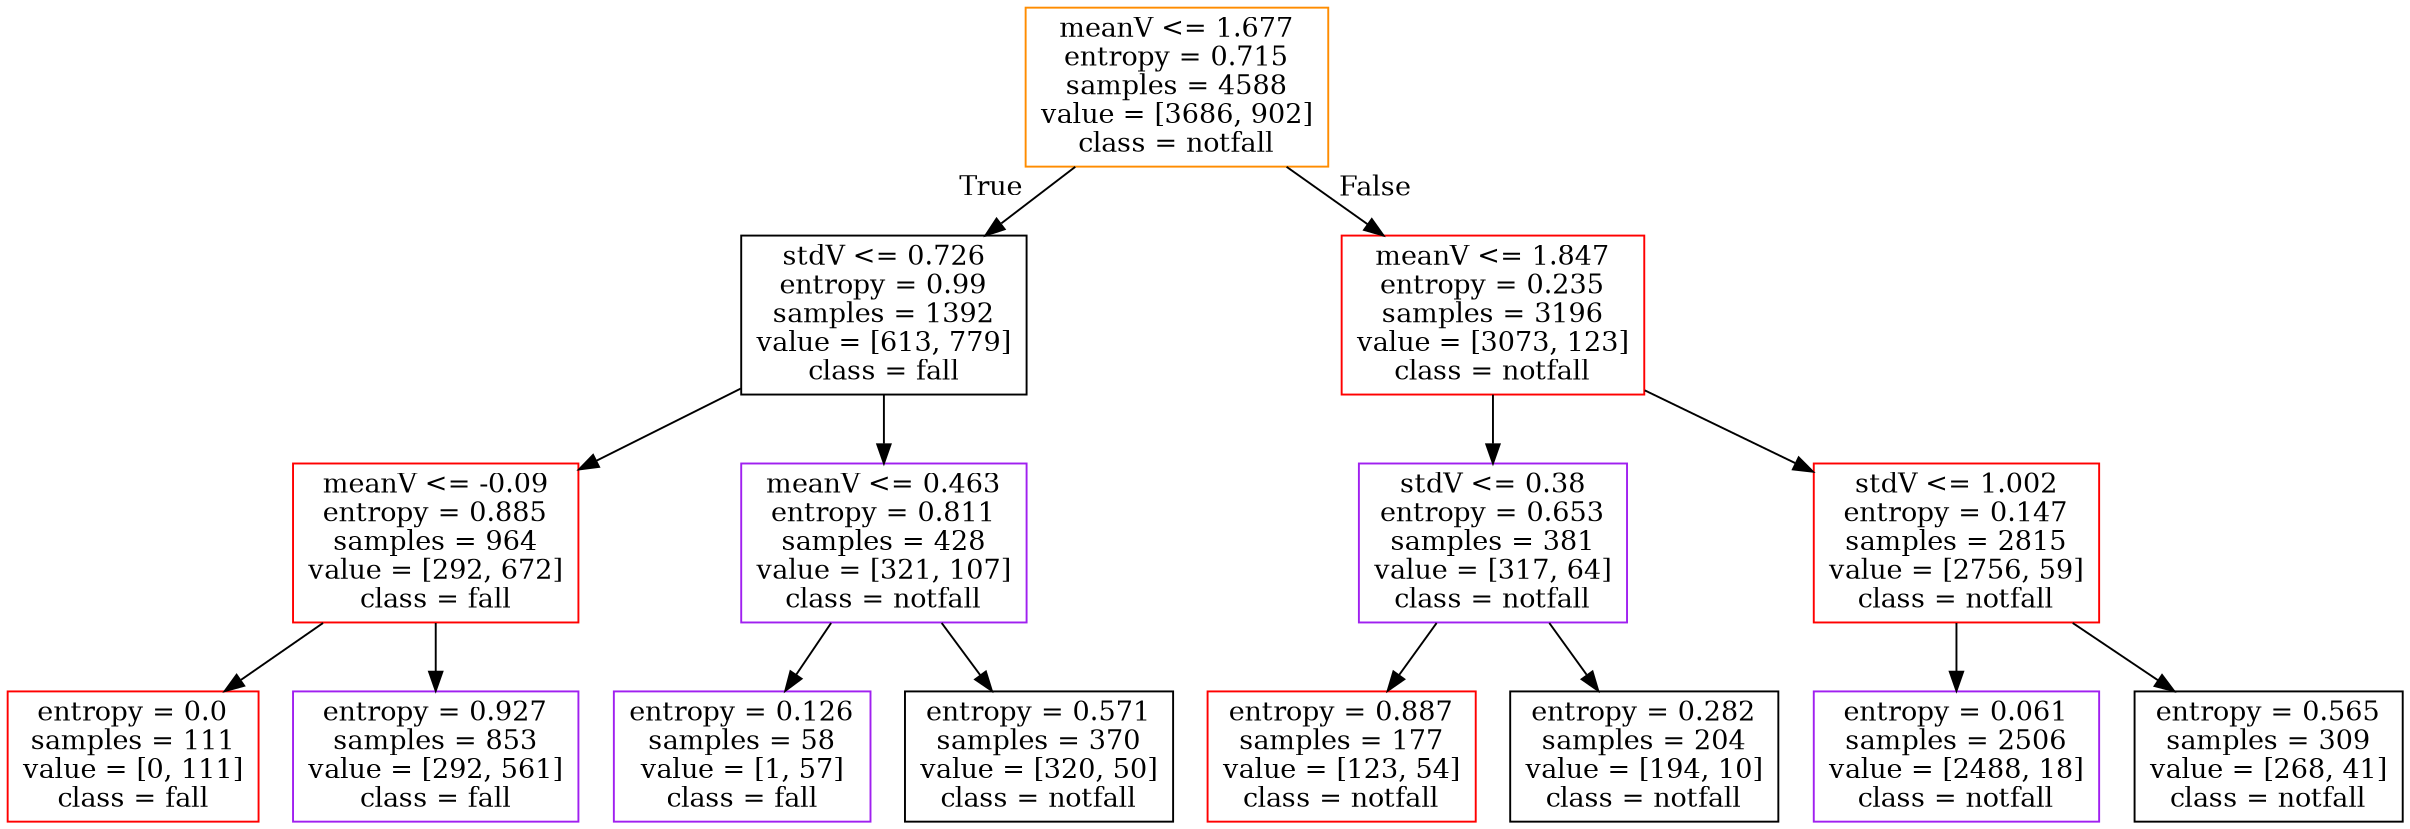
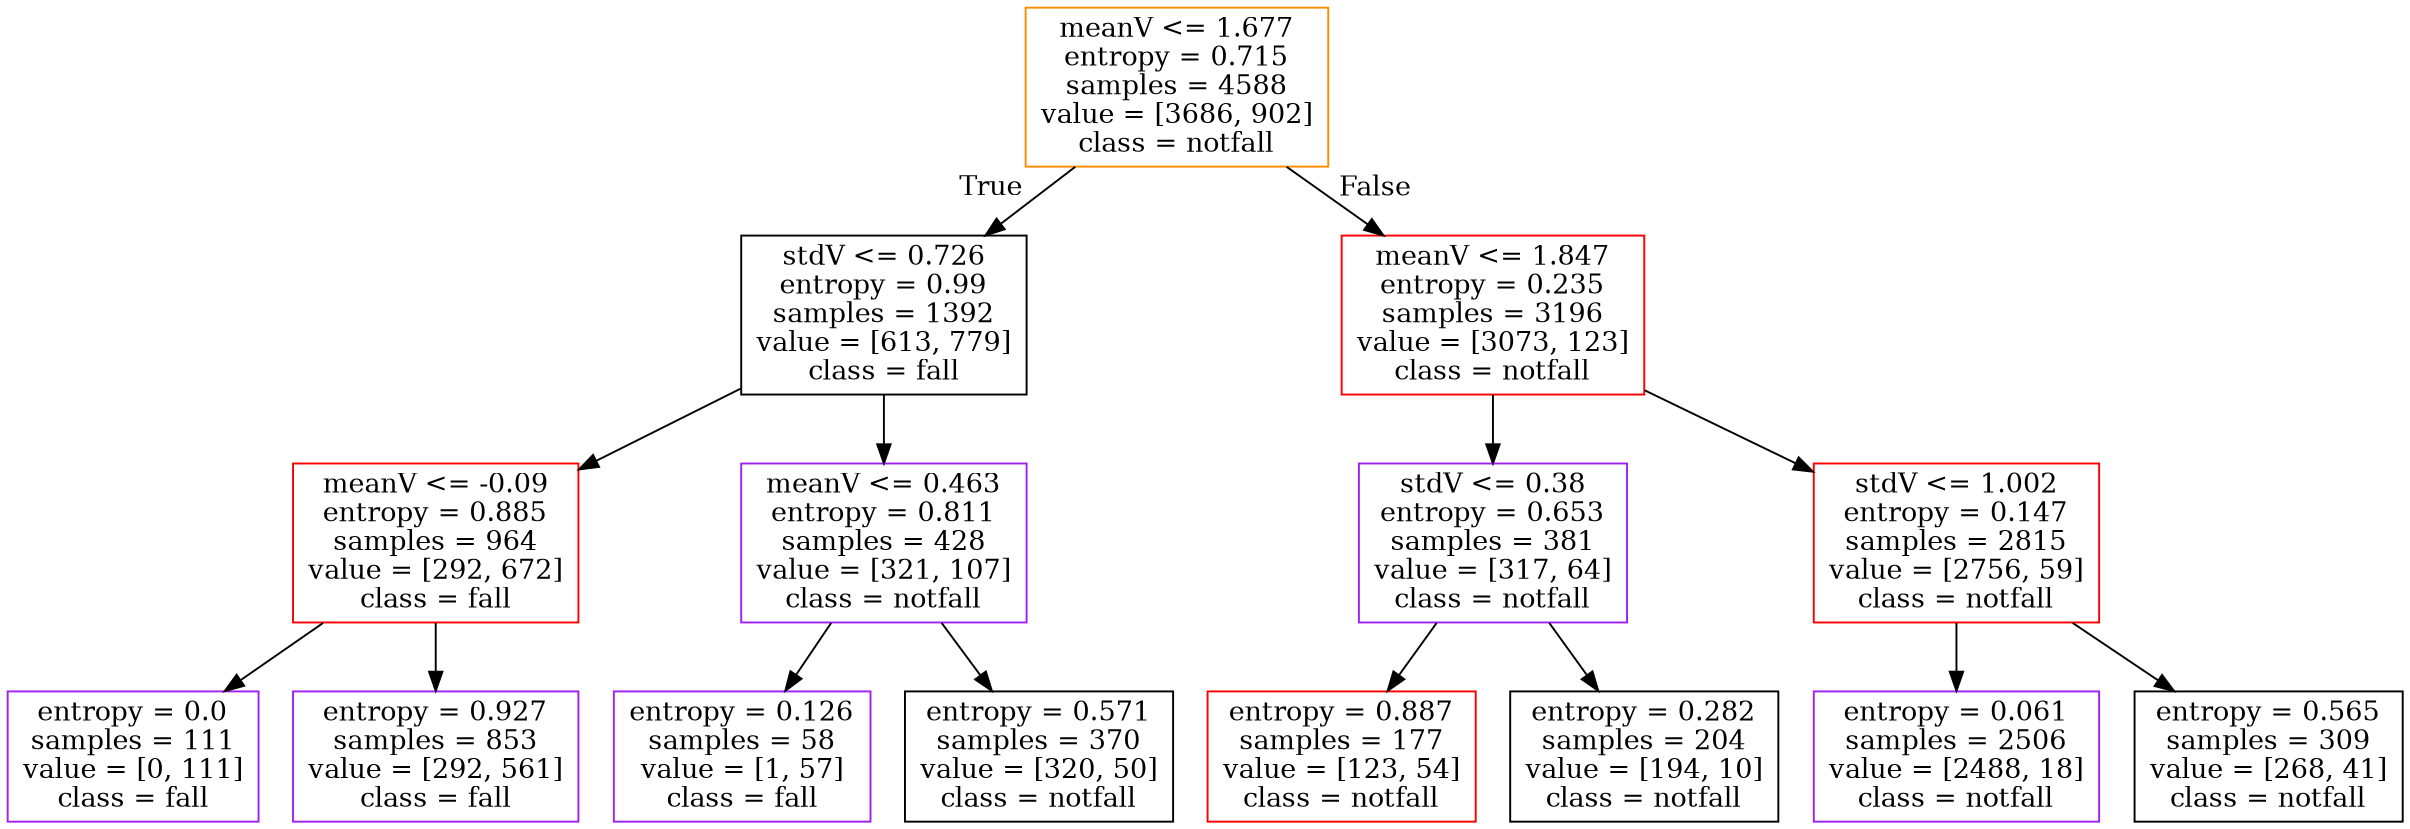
  digraph {
    node [shape=box color=purple]
    n1 [label="meanV <= 1.677\nentropy = 0.715\nsamples = 4588\nvalue = [3686, 902]\nclass = notfall" color=darkorange]
    n2 [label="stdV <= 0.726\nentropy = 0.99\nsamples = 1392\nvalue = [613, 779]\nclass = fall" color=black]
    n3 [label="meanV <= 1.847\nentropy = 0.235\nsamples = 3196\nvalue = [3073, 123]\nclass = notfall" color=red]
    n4 [label="meanV <= -0.09\nentropy = 0.885\nsamples = 964\nvalue = [292, 672]\nclass = fall" color=red]
    n5 [label="meanV <= 0.463\nentropy = 0.811\nsamples = 428\nvalue = [321, 107]\nclass = notfall"]
-   n6 [label="entropy = 0.0\nsamples = 111\nvalue = [0, 111]\nclass = fall" color=red]
+   n6 [label="entropy = 0.0\nsamples = 111\nvalue = [0, 111]\nclass = fall"]
    n7 [label="entropy = 0.927\nsamples = 853\nvalue = [292, 561]\nclass = fall"]
    n8 [label="entropy = 0.126\nsamples = 58\nvalue = [1, 57]\nclass = fall"]
    n9 [label="entropy = 0.571\nsamples = 370\nvalue = [320, 50]\nclass = notfall" color=black]
    n10 [label="stdV <= 0.38\nentropy = 0.653\nsamples = 381\nvalue = [317, 64]\nclass = notfall"]
    n11 [label="stdV <= 1.002\nentropy = 0.147\nsamples = 2815\nvalue = [2756, 59]\nclass = notfall" color=red]
    n12 [label="entropy = 0.887\nsamples = 177\nvalue = [123, 54]\nclass = notfall" color=red]
    n13 [label="entropy = 0.282\nsamples = 204\nvalue = [194, 10]\nclass = notfall" color=black]
    n14 [label="entropy = 0.061\nsamples = 2506\nvalue = [2488, 18]\nclass = notfall"]
    n15 [label="entropy = 0.565\nsamples = 309\nvalue = [268, 41]\nclass = notfall" color=black]
    n1 -> n2 [headlabel=True labelangle=45 labeldistance=2.5]
    n1 -> n3 [headlabel=False labelangle=-45 labeldistance=2.5]
    n2 -> n4
    n2 -> n5
    n3 -> n10
    n3 -> n11
    n4 -> n6
    n4 -> n7
    n5 -> n8
    n5 -> n9
    n10 -> n12
    n10 -> n13
    n11 -> n14
    n11 -> n15
  }
